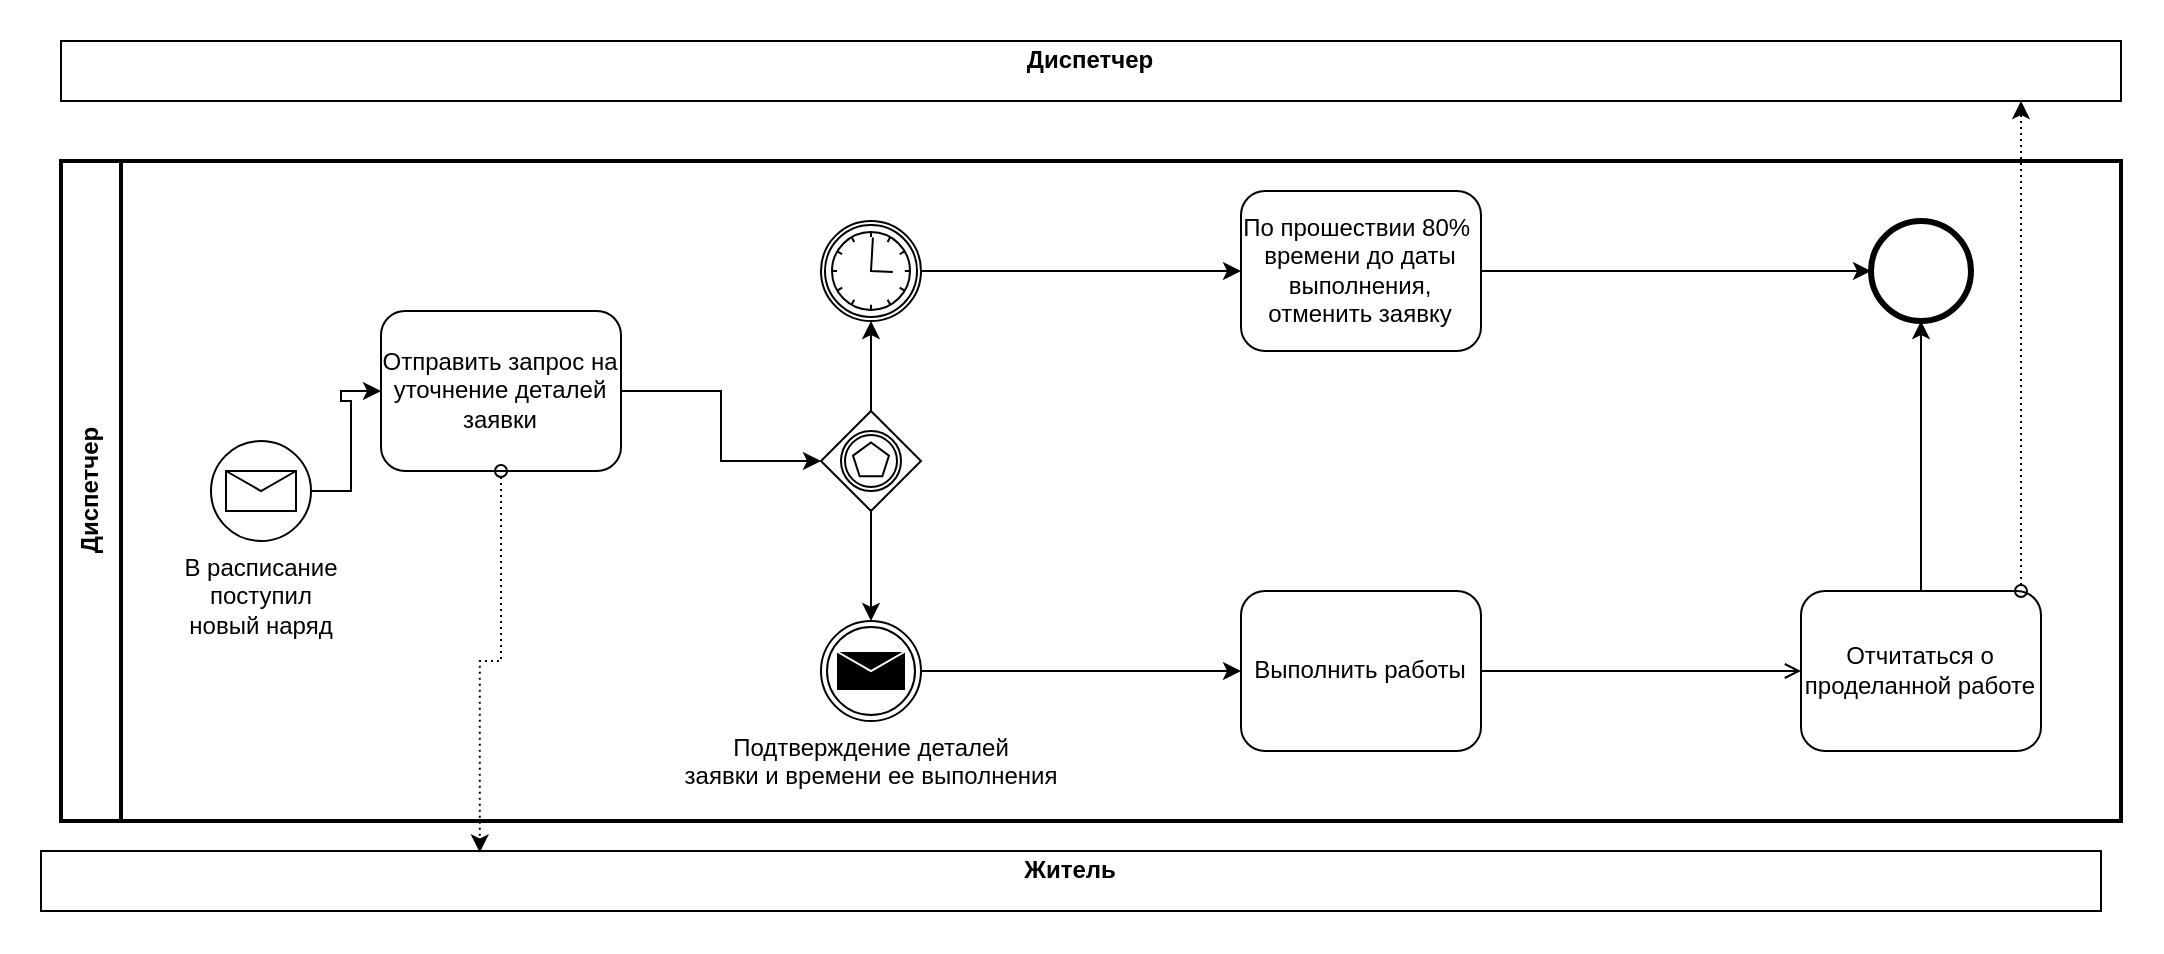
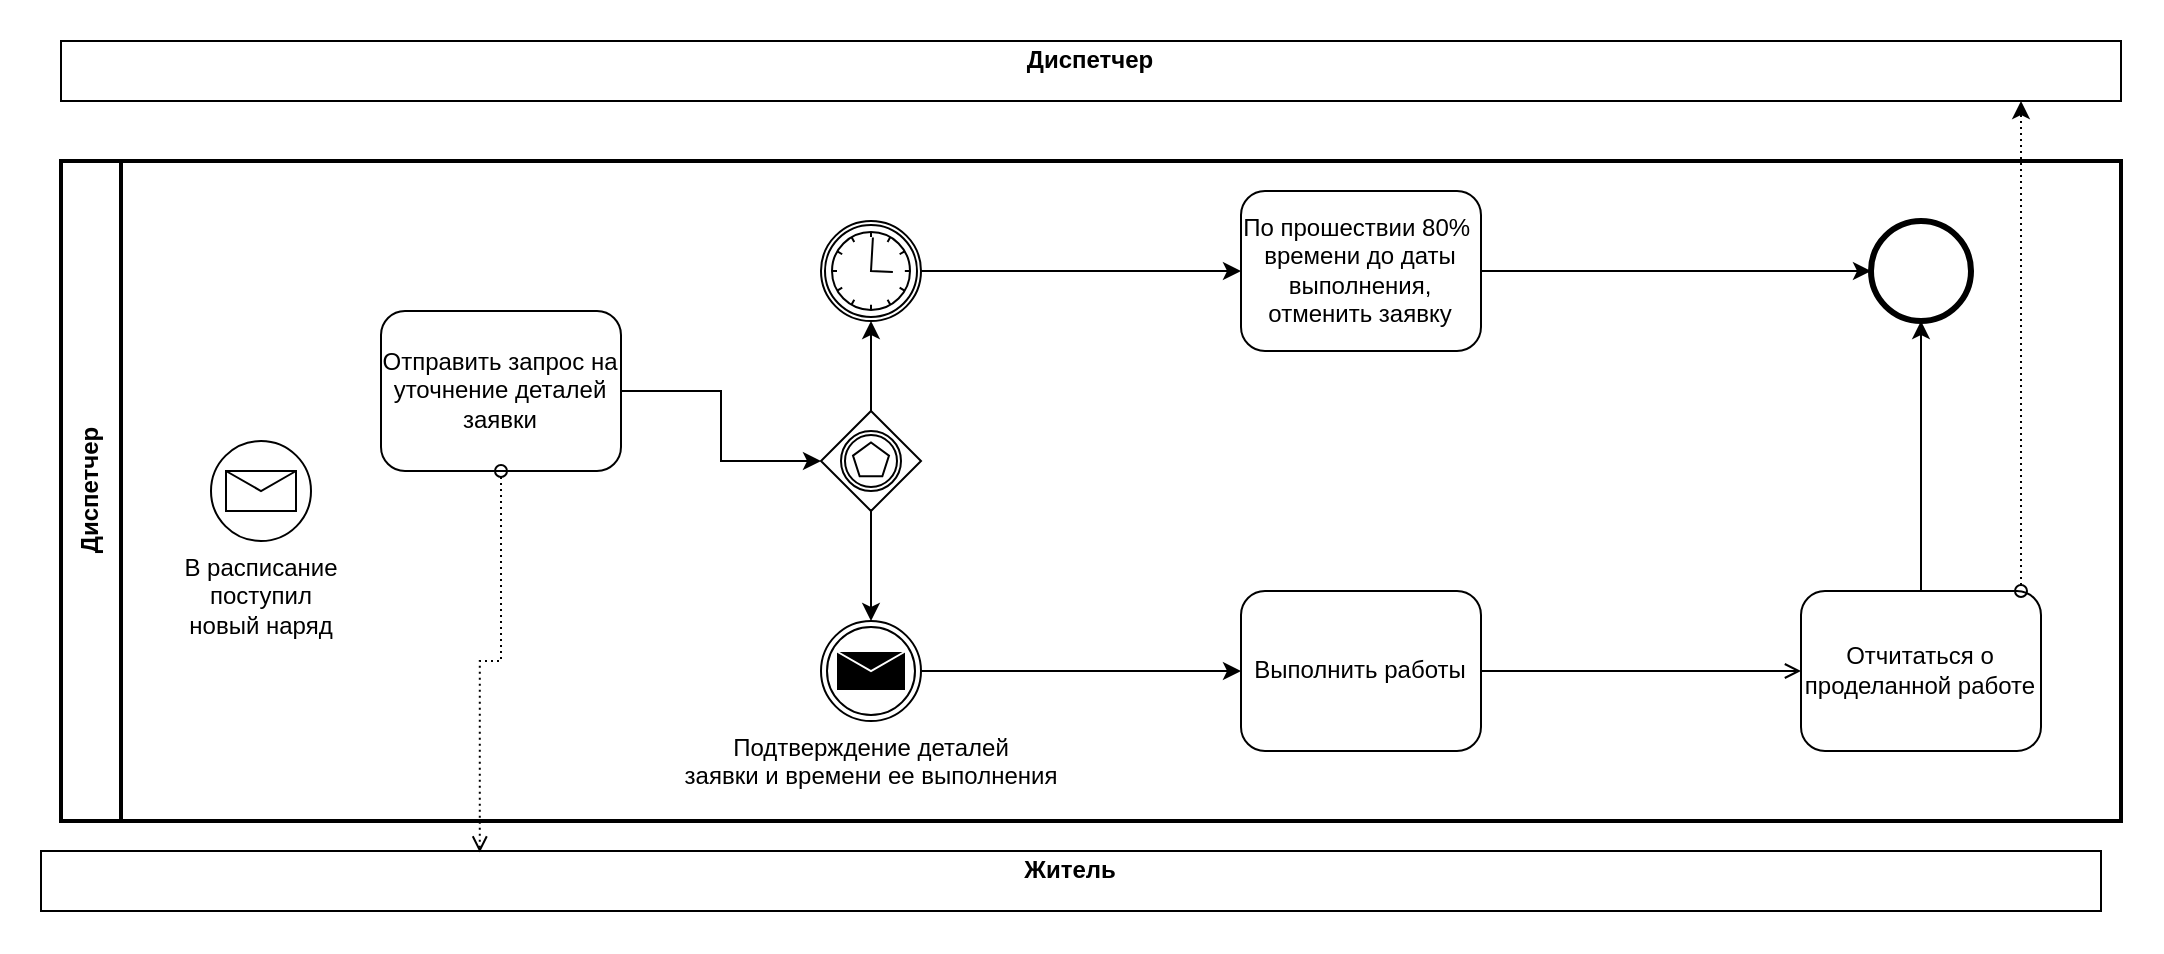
  <mxCell id="0" />
  <mxCell id="1" parent="0" />
  <mxCell id="2" value="&lt;b&gt;Диспетчер&lt;/b&gt;" style="swimlane;html=1;startSize=30;fontStyle=0;collapsible=0;horizontal=0;swimlaneLine=1;swimlaneFillColor=#ffffff;strokeWidth=2;whiteSpace=wrap;" vertex="1" parent="1"><mxGeometry x="30" y="80" width="1030" height="330" as="geometry" /></mxCell>
  <mxCell id="3" value="В расписание &lt;br&gt;поступил &lt;br&gt;новый наряд" style="points=[[0.145,0.145,0],[0.5,0,0],[0.855,0.145,0],[1,0.5,0],[0.855,0.855,0],[0.5,1,0],[0.145,0.855,0],[0,0.5,0]];shape=mxgraph.bpmn.event;html=1;verticalLabelPosition=bottom;labelBackgroundColor=#ffffff;verticalAlign=top;align=center;perimeter=ellipsePerimeter;outlineConnect=0;aspect=fixed;outline=standard;symbol=message;" vertex="1" parent="2"><mxGeometry x="75" y="140" width="50" height="50" as="geometry" /></mxCell>
  <mxCell id="4" value="Отправить запрос на уточнение деталей заявки" style="shape=ext;rounded=1;html=1;whiteSpace=wrap;" vertex="1" parent="2"><mxGeometry x="160" y="75" width="120" height="80" as="geometry" /></mxCell>
  <mxCell id="5" style="edgeStyle=orthogonalEdgeStyle;rounded=0;html=1;jettySize=auto;orthogonalLoop=1;entryX=0;entryY=0.5;entryDx=0;entryDy=0;entryPerimeter=0;" edge="1" parent="2" source="4" target="9"><mxGeometry relative="1" as="geometry"><mxPoint x="320" y="150.0" as="targetPoint" /></mxGeometry></mxCell>
- <mxCell id="6" value="" style="edgeStyle=orthogonalEdgeStyle;rounded=0;orthogonalLoop=1;jettySize=auto;html=1;" edge="1" parent="2" source="3" target="4"><mxGeometry relative="1" as="geometry" /></mxCell>
  <mxCell id="7" style="edgeStyle=orthogonalEdgeStyle;rounded=0;orthogonalLoop=1;jettySize=auto;html=1;entryX=0.5;entryY=0;entryDx=0;entryDy=0;entryPerimeter=0;exitX=0.5;exitY=1;exitDx=0;exitDy=0;exitPerimeter=0;" edge="1" parent="2" source="9" target="15"><mxGeometry relative="1" as="geometry"><mxPoint x="510" y="500" as="targetPoint" /><Array as="points" /></mxGeometry></mxCell>
  <mxCell id="8" style="edgeStyle=orthogonalEdgeStyle;rounded=0;orthogonalLoop=1;jettySize=auto;html=1;entryX=0.5;entryY=1;entryDx=0;entryDy=0;entryPerimeter=0;" edge="1" parent="2" source="9" target="11"><mxGeometry relative="1" as="geometry" /></mxCell>
  <mxCell id="9" value="" style="points=[[0.25,0.25,0],[0.5,0,0],[0.75,0.25,0],[1,0.5,0],[0.75,0.75,0],[0.5,1,0],[0.25,0.75,0],[0,0.5,0]];shape=mxgraph.bpmn.gateway2;html=1;verticalLabelPosition=bottom;labelBackgroundColor=#ffffff;verticalAlign=top;align=center;perimeter=rhombusPerimeter;outlineConnect=0;outline=catching;symbol=multiple;" vertex="1" parent="2"><mxGeometry x="380" y="125" width="50" height="50" as="geometry" /></mxCell>
  <mxCell id="10" style="edgeStyle=orthogonalEdgeStyle;rounded=0;orthogonalLoop=1;jettySize=auto;html=1;entryX=0;entryY=0.5;entryDx=0;entryDy=0;" edge="1" parent="2" source="11" target="13"><mxGeometry relative="1" as="geometry" /></mxCell>
  <mxCell id="11" value="" style="points=[[0.145,0.145,0],[0.5,0,0],[0.855,0.145,0],[1,0.5,0],[0.855,0.855,0],[0.5,1,0],[0.145,0.855,0],[0,0.5,0]];shape=mxgraph.bpmn.event;html=1;verticalLabelPosition=bottom;labelBackgroundColor=#ffffff;verticalAlign=top;align=center;perimeter=ellipsePerimeter;outlineConnect=0;aspect=fixed;outline=catching;symbol=timer;" vertex="1" parent="2"><mxGeometry x="380" y="30" width="50" height="50" as="geometry" /></mxCell>
  <mxCell id="12" style="edgeStyle=orthogonalEdgeStyle;rounded=0;orthogonalLoop=1;jettySize=auto;html=1;entryX=0;entryY=0.5;entryDx=0;entryDy=0;" edge="1" parent="2" source="13" target="20"><mxGeometry relative="1" as="geometry" /></mxCell>
  <mxCell id="13" value="По прошествии 80%&amp;nbsp; времени до даты выполнения, отменить заявку" style="shape=ext;rounded=1;html=1;whiteSpace=wrap;" vertex="1" parent="2"><mxGeometry x="590" y="15" width="120" height="80" as="geometry" /></mxCell>
  <mxCell id="14" style="edgeStyle=orthogonalEdgeStyle;rounded=0;orthogonalLoop=1;jettySize=auto;html=1;entryX=0;entryY=0.5;entryDx=0;entryDy=0;" edge="1" parent="2" source="15" target="17"><mxGeometry relative="1" as="geometry" /></mxCell>
  <mxCell id="15" value="Подтверждение деталей&lt;br&gt;заявки и времени ее выполнения" style="points=[[0.145,0.145,0],[0.5,0,0],[0.855,0.145,0],[1,0.5,0],[0.855,0.855,0],[0.5,1,0],[0.145,0.855,0],[0,0.5,0]];shape=mxgraph.bpmn.event;html=1;verticalLabelPosition=bottom;labelBackgroundColor=#ffffff;verticalAlign=top;align=center;perimeter=ellipsePerimeter;outlineConnect=0;aspect=fixed;outline=throwing;symbol=message;" vertex="1" parent="2"><mxGeometry x="380" y="230" width="50" height="50" as="geometry" /></mxCell>
  <mxCell id="16" style="edgeStyle=orthogonalEdgeStyle;rounded=0;orthogonalLoop=1;jettySize=auto;html=1;entryX=0;entryY=0.5;entryDx=0;entryDy=0;endArrow=open;" edge="1" parent="2" source="17" target="19"><mxGeometry relative="1" as="geometry"><mxPoint x="810" y="525" as="targetPoint" /></mxGeometry></mxCell>
  <mxCell id="17" value="Выполнить работы" style="shape=ext;rounded=1;html=1;whiteSpace=wrap;" vertex="1" parent="2"><mxGeometry x="590" y="215" width="120" height="80" as="geometry" /></mxCell>
  <mxCell id="18" style="edgeStyle=orthogonalEdgeStyle;rounded=0;orthogonalLoop=1;jettySize=auto;html=1;entryX=0.5;entryY=1;entryDx=0;entryDy=0;" edge="1" parent="2" source="19" target="20"><mxGeometry relative="1" as="geometry" /></mxCell>
  <mxCell id="19" value="Отчитаться о проделанной работе" style="shape=ext;rounded=1;html=1;whiteSpace=wrap;" vertex="1" parent="2"><mxGeometry x="870" y="215" width="120" height="80" as="geometry" /></mxCell>
  <mxCell id="20" value="" style="shape=mxgraph.bpmn.shape;html=1;verticalLabelPosition=bottom;labelBackgroundColor=#ffffff;verticalAlign=top;perimeter=ellipsePerimeter;outline=end;symbol=general;" vertex="1" parent="2"><mxGeometry x="905" y="30.0" width="50" height="50" as="geometry" /></mxCell>
  <mxCell id="21" value="&lt;b&gt;Диспетчер&lt;/b&gt;" style="swimlane;html=1;startSize=20;fontStyle=0;collapsible=0;horizontal=1;swimlaneLine=0;fillColor=none;whiteSpace=wrap;verticalAlign=middle;" vertex="1" parent="1"><mxGeometry x="30" y="20" width="1030" height="30" as="geometry" /></mxCell>
  <mxCell id="22" value="&lt;b&gt;Житель&lt;/b&gt;" style="swimlane;html=1;startSize=20;fontStyle=0;collapsible=0;horizontal=1;swimlaneLine=0;fillColor=none;whiteSpace=wrap;verticalAlign=middle;" vertex="1" parent="1"><mxGeometry x="20" y="425" width="1030" height="30" as="geometry" /></mxCell>
- <mxCell id="23" style="edgeStyle=orthogonalEdgeStyle;rounded=0;orthogonalLoop=1;jettySize=auto;html=1;entryX=0.213;entryY=0.024;entryDx=0;entryDy=0;entryPerimeter=0;startArrow=oval;startFill=0;dashed=1;dashPattern=1 2;exitX=0.5;exitY=1;exitDx=0;exitDy=0;" edge="1" parent="1" source="4" target="22"><mxGeometry relative="1" as="geometry"><mxPoint x="250" y="300" as="sourcePoint" /><mxPoint x="250" y="445" as="targetPoint" /><Array as="points" /></mxGeometry></mxCell>
+ <mxCell id="23" style="edgeStyle=orthogonalEdgeStyle;rounded=0;orthogonalLoop=1;jettySize=auto;html=1;entryX=0.213;entryY=0.024;entryDx=0;entryDy=0;entryPerimeter=0;startArrow=oval;startFill=0;dashed=1;dashPattern=1 2;exitX=0.5;exitY=1;exitDx=0;exitDy=0;endArrow=open;" edge="1" parent="1" source="4" target="22"><mxGeometry relative="1" as="geometry"><mxPoint x="250" y="300" as="sourcePoint" /><mxPoint x="250" y="445" as="targetPoint" /><Array as="points" /></mxGeometry></mxCell>
  <mxCell id="24" style="edgeStyle=orthogonalEdgeStyle;rounded=0;orthogonalLoop=1;jettySize=auto;html=1;dashed=1;dashPattern=1 2;startArrow=oval;startFill=0;" edge="1" parent="1" source="19"><mxGeometry relative="1" as="geometry"><mxPoint x="1010" y="50" as="targetPoint" /><Array as="points"><mxPoint x="1010" y="210" /><mxPoint x="1010" y="210" /></Array></mxGeometry></mxCell>
